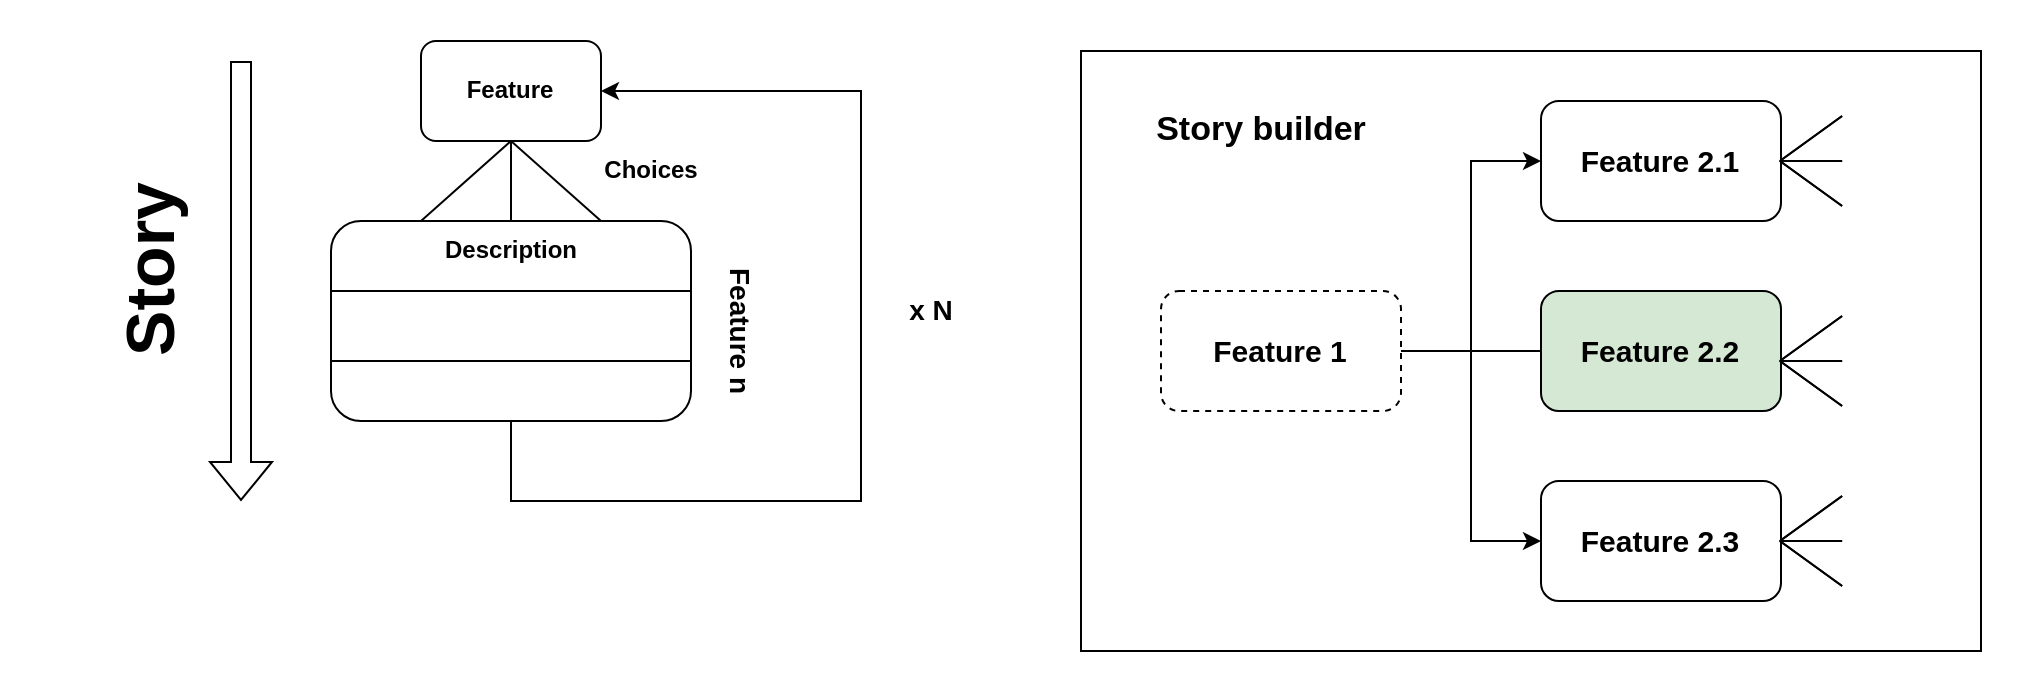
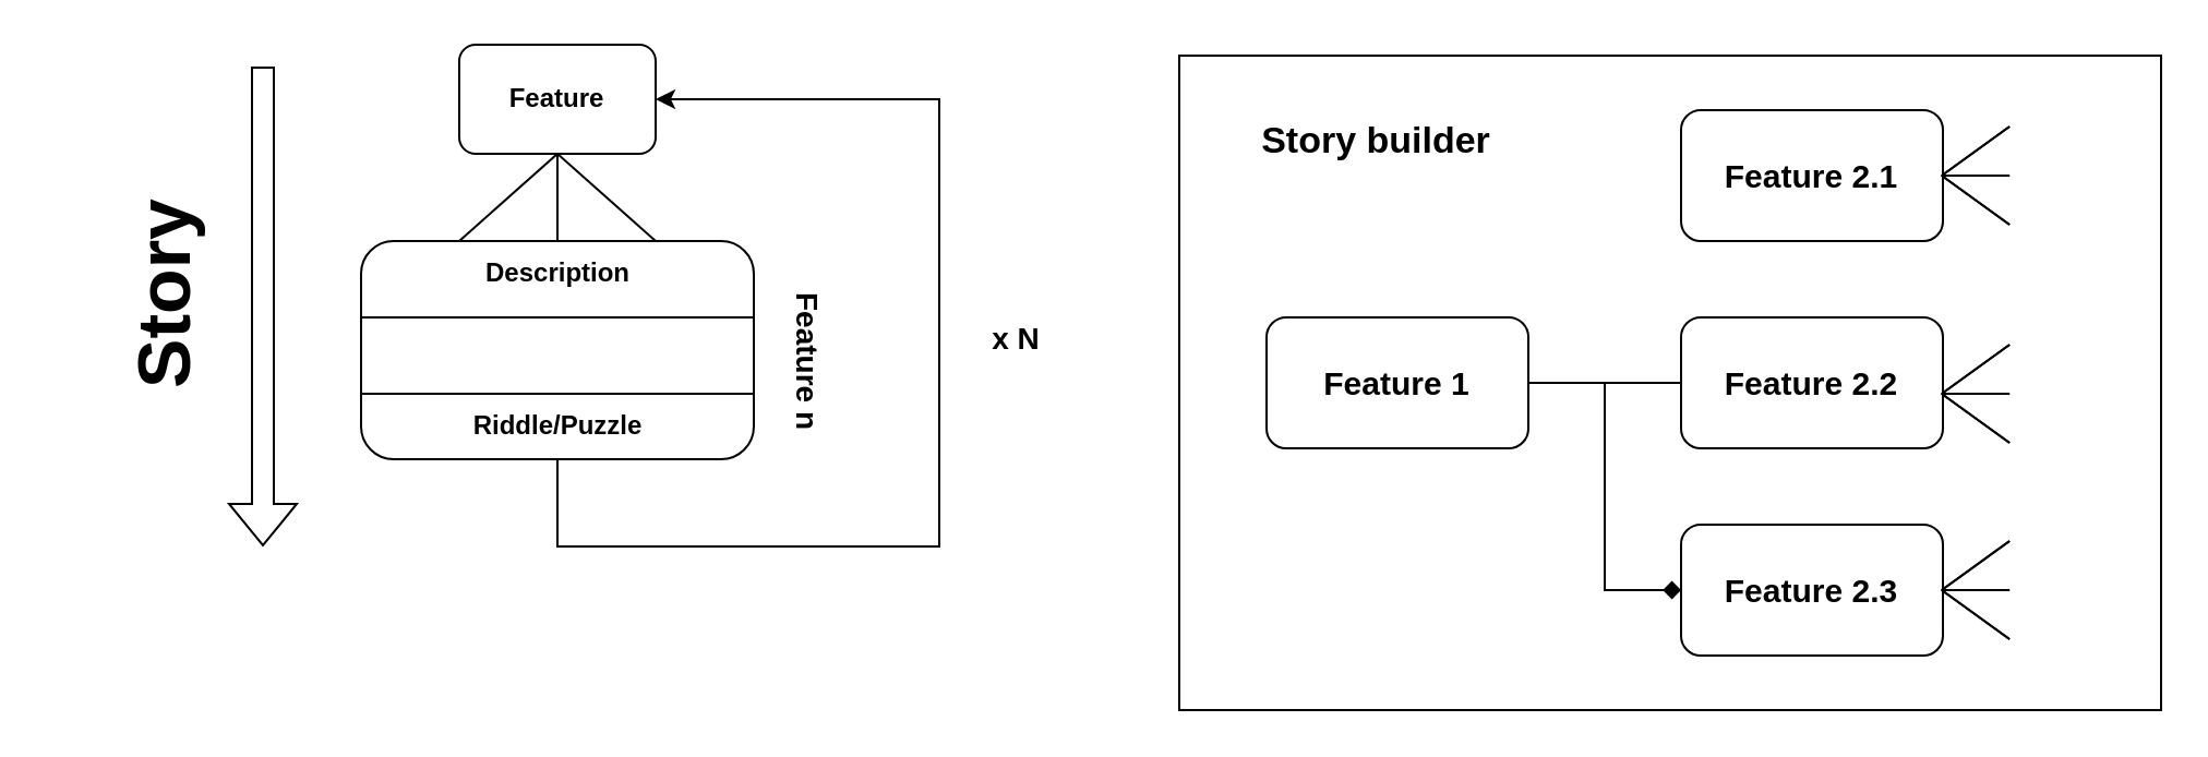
  <mxCell id="0" />
  <mxCell id="1" parent="0" />
  <mxCell id="2" value="" style="rounded=0;whiteSpace=wrap;html=1;" vertex="1" parent="1"><mxGeometry x="540" y="25" width="450" height="300" as="geometry" /></mxCell>
  <mxCell id="3" value="" style="rounded=1;whiteSpace=wrap;html=1;" vertex="1" parent="1"><mxGeometry x="165" y="110" width="180" height="100" as="geometry" /></mxCell>
+ <mxCell id="4" value="Riddle/Puzzle" style="text;html=1;align=center;verticalAlign=middle;resizable=0;points=[];autosize=1;strokeColor=none;fillColor=none;fontStyle=1" vertex="1" parent="1"><mxGeometry x="205" y="180" width="100" height="30" as="geometry" /></mxCell>
  <mxCell id="5" style="edgeStyle=orthogonalEdgeStyle;rounded=0;orthogonalLoop=1;jettySize=auto;html=1;exitX=0.5;exitY=1;exitDx=0;exitDy=0;entryX=1;entryY=0.5;entryDx=0;entryDy=0;" edge="1" parent="1" source="3" target="7"><mxGeometry relative="1" as="geometry"><Array as="points"><mxPoint x="255" y="250" /><mxPoint x="430" y="250" /><mxPoint x="430" y="45" /></Array></mxGeometry></mxCell>
  <mxCell id="6" value="Description" style="text;html=1;align=center;verticalAlign=middle;resizable=0;points=[];autosize=1;strokeColor=none;fillColor=none;fontStyle=1" vertex="1" parent="1"><mxGeometry x="210" y="110" width="90" height="30" as="geometry" /></mxCell>
  <mxCell id="7" value="&lt;b&gt;Feature&lt;/b&gt;" style="rounded=1;whiteSpace=wrap;html=1;" vertex="1" parent="1"><mxGeometry x="210" y="20" width="90" height="50" as="geometry" /></mxCell>
  <mxCell id="8" value="" style="endArrow=none;html=1;rounded=0;exitX=0;exitY=0.25;exitDx=0;exitDy=0;entryX=1;entryY=0.25;entryDx=0;entryDy=0;" edge="1" parent="1"><mxGeometry width="50" height="50" relative="1" as="geometry"><mxPoint x="165" y="145" as="sourcePoint" /><mxPoint x="345" y="145" as="targetPoint" /></mxGeometry></mxCell>
  <mxCell id="9" value="" style="endArrow=none;html=1;rounded=0;exitX=0;exitY=0.5;exitDx=0;exitDy=0;entryX=1;entryY=0.5;entryDx=0;entryDy=0;" edge="1" parent="1"><mxGeometry width="50" height="50" relative="1" as="geometry"><mxPoint x="165" y="180" as="sourcePoint" /><mxPoint x="345" y="180" as="targetPoint" /></mxGeometry></mxCell>
  <mxCell id="10" value="" style="endArrow=none;html=1;rounded=0;entryX=0.5;entryY=1;entryDx=0;entryDy=0;exitX=0.25;exitY=0;exitDx=0;exitDy=0;" edge="1" parent="1" source="3" target="7"><mxGeometry width="50" height="50" relative="1" as="geometry"><mxPoint x="370" y="170" as="sourcePoint" /><mxPoint x="420" y="120" as="targetPoint" /></mxGeometry></mxCell>
  <mxCell id="11" value="" style="endArrow=none;html=1;rounded=0;exitX=0.5;exitY=0;exitDx=0;exitDy=0;entryX=0.5;entryY=1;entryDx=0;entryDy=0;" edge="1" parent="1" source="3" target="7"><mxGeometry width="50" height="50" relative="1" as="geometry"><mxPoint x="360" y="90" as="sourcePoint" /><mxPoint x="420" y="120" as="targetPoint" /></mxGeometry></mxCell>
  <mxCell id="12" value="" style="endArrow=none;html=1;rounded=0;entryX=0.5;entryY=1;entryDx=0;entryDy=0;exitX=0.75;exitY=0;exitDx=0;exitDy=0;" edge="1" parent="1" source="3" target="7"><mxGeometry width="50" height="50" relative="1" as="geometry"><mxPoint x="370" y="170" as="sourcePoint" /><mxPoint x="420" y="120" as="targetPoint" /></mxGeometry></mxCell>
- <mxCell id="13" value="Choices" style="text;html=1;align=center;verticalAlign=middle;resizable=0;points=[];autosize=1;strokeColor=none;fillColor=none;fontStyle=1" vertex="1" parent="1"><mxGeometry x="290" y="70" width="70" height="30" as="geometry" /></mxCell>
- <mxCell id="14" style="edgeStyle=orthogonalEdgeStyle;rounded=0;orthogonalLoop=1;jettySize=auto;html=1;exitX=1;exitY=0.5;exitDx=0;exitDy=0;entryX=0;entryY=0.5;entryDx=0;entryDy=0;" edge="1" parent="1" source="17" target="22"><mxGeometry relative="1" as="geometry" /></mxCell>
  <mxCell id="15" style="edgeStyle=orthogonalEdgeStyle;rounded=0;orthogonalLoop=1;jettySize=auto;html=1;exitX=1;exitY=0.5;exitDx=0;exitDy=0;entryX=0;entryY=0.5;entryDx=0;entryDy=0;endArrow=none;" edge="1" parent="1" source="17" target="23"><mxGeometry relative="1" as="geometry" /></mxCell>
- <mxCell id="16" style="edgeStyle=orthogonalEdgeStyle;rounded=0;orthogonalLoop=1;jettySize=auto;html=1;exitX=1;exitY=0.5;exitDx=0;exitDy=0;entryX=0;entryY=0.5;entryDx=0;entryDy=0;" edge="1" parent="1" source="17" target="24"><mxGeometry relative="1" as="geometry" /></mxCell>
- <mxCell id="17" value="&lt;b&gt;&lt;font style=&quot;font-size: 15px;&quot;&gt;Feature 1&lt;/font&gt;&lt;/b&gt;" style="rounded=1;whiteSpace=wrap;html=1;dashed=1;" vertex="1" parent="1"><mxGeometry x="580" y="145" width="120" height="60" as="geometry" /></mxCell>
+ <mxCell id="16" style="edgeStyle=orthogonalEdgeStyle;rounded=0;orthogonalLoop=1;jettySize=auto;html=1;exitX=1;exitY=0.5;exitDx=0;exitDy=0;entryX=0;entryY=0.5;entryDx=0;entryDy=0;endArrow=diamond;" edge="1" parent="1" source="17" target="24"><mxGeometry relative="1" as="geometry" /></mxCell>
+ <mxCell id="17" value="&lt;b&gt;&lt;font style=&quot;font-size: 15px;&quot;&gt;Feature 1&lt;/font&gt;&lt;/b&gt;" style="rounded=1;whiteSpace=wrap;html=1;" vertex="1" parent="1"><mxGeometry x="580" y="145" width="120" height="60" as="geometry" /></mxCell>
  <mxCell id="18" value="Feature n" style="text;html=1;align=center;verticalAlign=middle;resizable=0;points=[];autosize=1;strokeColor=none;fillColor=none;fontStyle=1;rotation=90;fontSize=14;" vertex="1" parent="1"><mxGeometry x="325" y="150" width="90" height="30" as="geometry" /></mxCell>
  <mxCell id="19" value="x N" style="text;html=1;align=center;verticalAlign=middle;resizable=0;points=[];autosize=1;strokeColor=none;fillColor=none;fontStyle=1;rotation=0;fontSize=14;" vertex="1" parent="1"><mxGeometry x="440" y="140" width="50" height="30" as="geometry" /></mxCell>
  <mxCell id="20" value="" style="shape=flexArrow;endArrow=classic;html=1;rounded=0;" edge="1" parent="1"><mxGeometry width="50" height="50" relative="1" as="geometry"><mxPoint x="120" y="30" as="sourcePoint" /><mxPoint x="120" y="250" as="targetPoint" /></mxGeometry></mxCell>
  <mxCell id="21" value="Story" style="text;html=1;align=center;verticalAlign=middle;resizable=0;points=[];autosize=1;strokeColor=none;fillColor=none;fontStyle=1;rotation=-90;fontSize=34;" vertex="1" parent="1"><mxGeometry x="20" y="110" width="110" height="50" as="geometry" /></mxCell>
  <mxCell id="22" value="&lt;b&gt;&lt;font style=&quot;font-size: 15px;&quot;&gt;Feature 2.1&lt;/font&gt;&lt;/b&gt;" style="rounded=1;whiteSpace=wrap;html=1;" vertex="1" parent="1"><mxGeometry x="770" y="50" width="120" height="60" as="geometry" /></mxCell>
- <mxCell id="23" value="&lt;b&gt;&lt;font style=&quot;font-size: 15px;&quot;&gt;Feature 2.2&lt;/font&gt;&lt;/b&gt;" style="rounded=1;whiteSpace=wrap;html=1;fillColor=#d5e8d4;" vertex="1" parent="1"><mxGeometry x="770" y="145" width="120" height="60" as="geometry" /></mxCell>
+ <mxCell id="23" value="&lt;b&gt;&lt;font style=&quot;font-size: 15px;&quot;&gt;Feature 2.2&lt;/font&gt;&lt;/b&gt;" style="rounded=1;whiteSpace=wrap;html=1;" vertex="1" parent="1"><mxGeometry x="770" y="145" width="120" height="60" as="geometry" /></mxCell>
  <mxCell id="24" value="&lt;b&gt;&lt;font style=&quot;font-size: 15px;&quot;&gt;Feature 2.3&lt;/font&gt;&lt;/b&gt;" style="rounded=1;whiteSpace=wrap;html=1;" vertex="1" parent="1"><mxGeometry x="770" y="240" width="120" height="60" as="geometry" /></mxCell>
  <mxCell id="25" value="" style="group;rotation=-90;" vertex="1" connectable="0" parent="1"><mxGeometry x="870" y="80" width="70" height="20" as="geometry" /></mxCell>
  <mxCell id="26" value="" style="endArrow=none;html=1;rounded=0;entryX=0.5;entryY=1;entryDx=0;entryDy=0;exitX=0.25;exitY=0;exitDx=0;exitDy=0;" edge="1" parent="25"><mxGeometry width="50" height="50" relative="1" as="geometry"><mxPoint x="50.556" y="22.5" as="sourcePoint" /><mxPoint x="19.444" as="targetPoint" /></mxGeometry></mxCell>
  <mxCell id="27" value="" style="endArrow=none;html=1;rounded=0;exitX=0.5;exitY=0;exitDx=0;exitDy=0;entryX=0.5;entryY=1;entryDx=0;entryDy=0;" edge="1" parent="25"><mxGeometry width="50" height="50" relative="1" as="geometry"><mxPoint x="50.556" as="sourcePoint" /><mxPoint x="19.444" as="targetPoint" /></mxGeometry></mxCell>
  <mxCell id="28" value="" style="endArrow=none;html=1;rounded=0;entryX=0.5;entryY=1;entryDx=0;entryDy=0;exitX=0.75;exitY=0;exitDx=0;exitDy=0;" edge="1" parent="25"><mxGeometry width="50" height="50" relative="1" as="geometry"><mxPoint x="50.556" y="-22.5" as="sourcePoint" /><mxPoint x="19.444" as="targetPoint" /></mxGeometry></mxCell>
  <mxCell id="29" value="" style="endArrow=none;html=1;rounded=0;entryX=0.5;entryY=1;entryDx=0;entryDy=0;exitX=0.25;exitY=0;exitDx=0;exitDy=0;" edge="1" parent="25"><mxGeometry width="50" height="50" relative="1" as="geometry"><mxPoint x="50.556" y="22.5" as="sourcePoint" /><mxPoint x="19.444" as="targetPoint" /></mxGeometry></mxCell>
  <mxCell id="30" value="" style="endArrow=none;html=1;rounded=0;exitX=0.5;exitY=0;exitDx=0;exitDy=0;entryX=0.5;entryY=1;entryDx=0;entryDy=0;" edge="1" parent="25"><mxGeometry width="50" height="50" relative="1" as="geometry"><mxPoint x="50.556" as="sourcePoint" /><mxPoint x="19.444" as="targetPoint" /></mxGeometry></mxCell>
  <mxCell id="31" value="" style="endArrow=none;html=1;rounded=0;entryX=0.5;entryY=1;entryDx=0;entryDy=0;exitX=0.75;exitY=0;exitDx=0;exitDy=0;" edge="1" parent="25"><mxGeometry width="50" height="50" relative="1" as="geometry"><mxPoint x="50.556" y="-22.5" as="sourcePoint" /><mxPoint x="19.444" as="targetPoint" /></mxGeometry></mxCell>
  <mxCell id="32" value="" style="group;rotation=-90;" vertex="1" connectable="0" parent="1"><mxGeometry x="870" y="180" width="70" height="20" as="geometry" /></mxCell>
  <mxCell id="33" value="" style="endArrow=none;html=1;rounded=0;entryX=0.5;entryY=1;entryDx=0;entryDy=0;exitX=0.25;exitY=0;exitDx=0;exitDy=0;" edge="1" parent="32"><mxGeometry width="50" height="50" relative="1" as="geometry"><mxPoint x="50.556" y="22.5" as="sourcePoint" /><mxPoint x="19.444" as="targetPoint" /></mxGeometry></mxCell>
  <mxCell id="34" value="" style="endArrow=none;html=1;rounded=0;exitX=0.5;exitY=0;exitDx=0;exitDy=0;entryX=0.5;entryY=1;entryDx=0;entryDy=0;" edge="1" parent="32"><mxGeometry width="50" height="50" relative="1" as="geometry"><mxPoint x="50.556" as="sourcePoint" /><mxPoint x="19.444" as="targetPoint" /></mxGeometry></mxCell>
  <mxCell id="35" value="" style="endArrow=none;html=1;rounded=0;entryX=0.5;entryY=1;entryDx=0;entryDy=0;exitX=0.75;exitY=0;exitDx=0;exitDy=0;" edge="1" parent="32"><mxGeometry width="50" height="50" relative="1" as="geometry"><mxPoint x="50.556" y="-22.5" as="sourcePoint" /><mxPoint x="19.444" as="targetPoint" /></mxGeometry></mxCell>
  <mxCell id="36" value="" style="endArrow=none;html=1;rounded=0;entryX=0.5;entryY=1;entryDx=0;entryDy=0;exitX=0.25;exitY=0;exitDx=0;exitDy=0;" edge="1" parent="32"><mxGeometry width="50" height="50" relative="1" as="geometry"><mxPoint x="50.556" y="22.5" as="sourcePoint" /><mxPoint x="19.444" as="targetPoint" /></mxGeometry></mxCell>
  <mxCell id="37" value="" style="endArrow=none;html=1;rounded=0;exitX=0.5;exitY=0;exitDx=0;exitDy=0;entryX=0.5;entryY=1;entryDx=0;entryDy=0;" edge="1" parent="32"><mxGeometry width="50" height="50" relative="1" as="geometry"><mxPoint x="50.556" as="sourcePoint" /><mxPoint x="19.444" as="targetPoint" /></mxGeometry></mxCell>
  <mxCell id="38" value="" style="endArrow=none;html=1;rounded=0;entryX=0.5;entryY=1;entryDx=0;entryDy=0;exitX=0.75;exitY=0;exitDx=0;exitDy=0;" edge="1" parent="32"><mxGeometry width="50" height="50" relative="1" as="geometry"><mxPoint x="50.556" y="-22.5" as="sourcePoint" /><mxPoint x="19.444" as="targetPoint" /></mxGeometry></mxCell>
  <mxCell id="39" value="" style="group;rotation=-90;" vertex="1" connectable="0" parent="1"><mxGeometry x="870" y="270" width="70" height="20" as="geometry" /></mxCell>
  <mxCell id="40" value="" style="endArrow=none;html=1;rounded=0;entryX=0.5;entryY=1;entryDx=0;entryDy=0;exitX=0.25;exitY=0;exitDx=0;exitDy=0;" edge="1" parent="39"><mxGeometry width="50" height="50" relative="1" as="geometry"><mxPoint x="50.556" y="22.5" as="sourcePoint" /><mxPoint x="19.444" as="targetPoint" /></mxGeometry></mxCell>
  <mxCell id="41" value="" style="endArrow=none;html=1;rounded=0;exitX=0.5;exitY=0;exitDx=0;exitDy=0;entryX=0.5;entryY=1;entryDx=0;entryDy=0;" edge="1" parent="39"><mxGeometry width="50" height="50" relative="1" as="geometry"><mxPoint x="50.556" as="sourcePoint" /><mxPoint x="19.444" as="targetPoint" /></mxGeometry></mxCell>
  <mxCell id="42" value="" style="endArrow=none;html=1;rounded=0;entryX=0.5;entryY=1;entryDx=0;entryDy=0;exitX=0.75;exitY=0;exitDx=0;exitDy=0;" edge="1" parent="39"><mxGeometry width="50" height="50" relative="1" as="geometry"><mxPoint x="50.556" y="-22.5" as="sourcePoint" /><mxPoint x="19.444" as="targetPoint" /></mxGeometry></mxCell>
  <mxCell id="43" value="" style="endArrow=none;html=1;rounded=0;entryX=0.5;entryY=1;entryDx=0;entryDy=0;exitX=0.25;exitY=0;exitDx=0;exitDy=0;" edge="1" parent="39"><mxGeometry width="50" height="50" relative="1" as="geometry"><mxPoint x="50.556" y="22.5" as="sourcePoint" /><mxPoint x="19.444" as="targetPoint" /></mxGeometry></mxCell>
  <mxCell id="44" value="" style="endArrow=none;html=1;rounded=0;exitX=0.5;exitY=0;exitDx=0;exitDy=0;entryX=0.5;entryY=1;entryDx=0;entryDy=0;" edge="1" parent="39"><mxGeometry width="50" height="50" relative="1" as="geometry"><mxPoint x="50.556" as="sourcePoint" /><mxPoint x="19.444" as="targetPoint" /></mxGeometry></mxCell>
  <mxCell id="45" value="" style="endArrow=none;html=1;rounded=0;entryX=0.5;entryY=1;entryDx=0;entryDy=0;exitX=0.75;exitY=0;exitDx=0;exitDy=0;" edge="1" parent="39"><mxGeometry width="50" height="50" relative="1" as="geometry"><mxPoint x="50.556" y="-22.5" as="sourcePoint" /><mxPoint x="19.444" as="targetPoint" /></mxGeometry></mxCell>
  <mxCell id="46" value="Story builder" style="text;html=1;align=center;verticalAlign=middle;resizable=0;points=[];autosize=1;strokeColor=none;fillColor=none;fontSize=17;fontStyle=1" vertex="1" parent="1"><mxGeometry x="565" y="50" width="130" height="30" as="geometry" /></mxCell>
